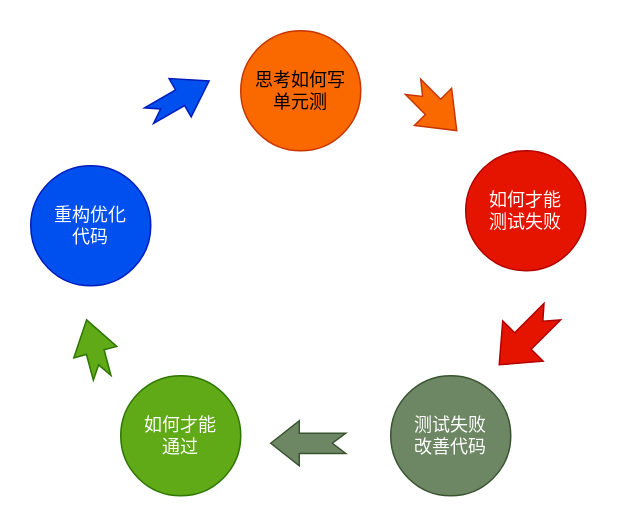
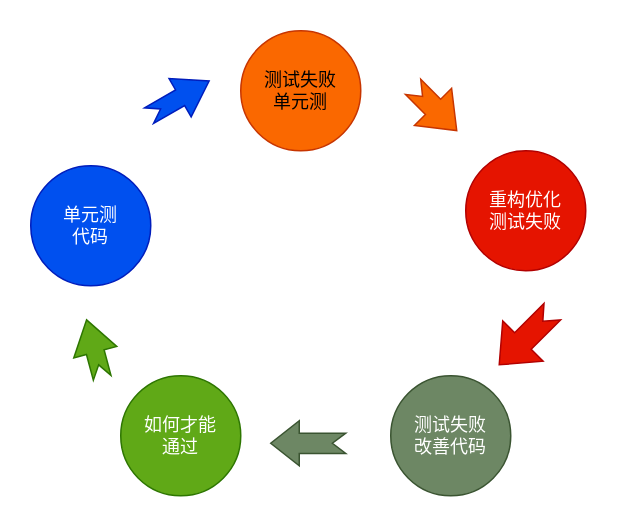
  <mxCell id="0" />
  <mxCell id="1" parent="0" />
- <mxCell id="2" value="思考如何写&lt;br&gt;单元测" style="ellipse;whiteSpace=wrap;html=1;aspect=fixed;fillColor=#fa6800;fontColor=#000000;strokeColor=#C73500;" vertex="1" parent="1"><mxGeometry x="160" y="20" width="80" height="80" as="geometry" /></mxCell>
- <mxCell id="3" value="如何才能&lt;br&gt;测试失败" style="ellipse;whiteSpace=wrap;html=1;aspect=fixed;fillColor=#e51400;fontColor=#ffffff;strokeColor=#B20000;" vertex="1" parent="1"><mxGeometry x="310" y="100" width="80" height="80" as="geometry" /></mxCell>
+ <mxCell id="2" value="测试失败&lt;br&gt;单元测" style="ellipse;whiteSpace=wrap;html=1;aspect=fixed;fillColor=#fa6800;fontColor=#000000;strokeColor=#C73500;" vertex="1" parent="1"><mxGeometry x="160" y="20" width="80" height="80" as="geometry" /></mxCell>
+ <mxCell id="3" value="重构优化&lt;br&gt;测试失败" style="ellipse;whiteSpace=wrap;html=1;aspect=fixed;fillColor=#e51400;fontColor=#ffffff;strokeColor=#B20000;" vertex="1" parent="1"><mxGeometry x="310" y="100" width="80" height="80" as="geometry" /></mxCell>
  <mxCell id="4" value="测试失败&lt;br&gt;改善代码" style="ellipse;whiteSpace=wrap;html=1;aspect=fixed;fillColor=#6d8764;fontColor=#ffffff;strokeColor=#3A5431;" vertex="1" parent="1"><mxGeometry x="260" y="250" width="80" height="80" as="geometry" /></mxCell>
  <mxCell id="5" value="如何才能&lt;br&gt;通过" style="ellipse;whiteSpace=wrap;html=1;aspect=fixed;fillColor=#60a917;fontColor=#ffffff;strokeColor=#2D7600;" vertex="1" parent="1"><mxGeometry x="80" y="250" width="80" height="80" as="geometry" /></mxCell>
- <mxCell id="6" value="重构优化&lt;br&gt;代码" style="ellipse;whiteSpace=wrap;html=1;aspect=fixed;fillColor=#0050ef;fontColor=#ffffff;strokeColor=#001DBC;" vertex="1" parent="1"><mxGeometry x="20" y="110" width="80" height="80" as="geometry" /></mxCell>
+ <mxCell id="6" value="单元测&lt;br&gt;代码" style="ellipse;whiteSpace=wrap;html=1;aspect=fixed;fillColor=#0050ef;fontColor=#ffffff;strokeColor=#001DBC;" vertex="1" parent="1"><mxGeometry x="20" y="110" width="80" height="80" as="geometry" /></mxCell>
  <mxCell id="7" value="" style="html=1;shadow=0;dashed=0;align=center;verticalAlign=middle;shape=mxgraph.arrows2.arrow;dy=0.59;dx=22.33;notch=8.91;rotation=45;fillColor=#fa6800;fontColor=#000000;strokeColor=#C73500;" vertex="1" parent="1"><mxGeometry x="268.9" y="54.48" width="41.1" height="35" as="geometry" /></mxCell>
  <mxCell id="8" value="" style="html=1;shadow=0;dashed=0;align=center;verticalAlign=middle;shape=mxgraph.arrows2.arrow;dy=0.59;dx=22.33;notch=8.91;rotation=-225;fillColor=#e51400;fontColor=#ffffff;strokeColor=#B20000;" vertex="1" parent="1"><mxGeometry x="325" y="205.99" width="50" height="38.03" as="geometry" /></mxCell>
  <mxCell id="9" value="" style="html=1;shadow=0;dashed=0;align=center;verticalAlign=middle;shape=mxgraph.arrows2.arrow;dy=0.55;dx=19;notch=8.91;rotation=-180;fillColor=#6d8764;fontColor=#ffffff;strokeColor=#3A5431;" vertex="1" parent="1"><mxGeometry x="180" y="280" width="50" height="30" as="geometry" /></mxCell>
  <mxCell id="10" value="" style="html=1;shadow=0;dashed=0;align=center;verticalAlign=middle;shape=mxgraph.arrows2.arrow;dy=0.59;dx=22.33;notch=8.91;rotation=-105;fillColor=#60a917;fontColor=#ffffff;strokeColor=#2D7600;" vertex="1" parent="1"><mxGeometry x="42.41" y="217.2" width="40" height="29.66" as="geometry" /></mxCell>
  <mxCell id="11" value="" style="html=1;shadow=0;dashed=0;align=center;verticalAlign=middle;shape=mxgraph.arrows2.arrow;dy=0.59;dx=22.33;notch=8.91;rotation=-30;fillColor=#0050ef;fontColor=#ffffff;strokeColor=#001DBC;" vertex="1" parent="1"><mxGeometry x="95.76" y="50.3" width="46.25" height="29.48" as="geometry" /></mxCell>
